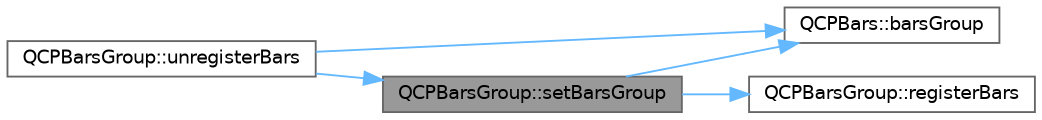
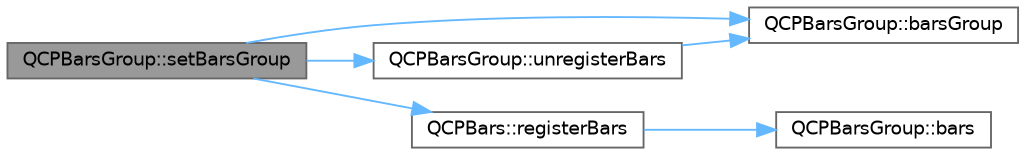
  digraph {
    rankdir=LR
    node [color=grey40 fillcolor=white fontname=Helvetica fontsize=10 shape=box style=filled]
    edge [color=steelblue1 fontname=Helvetica fontsize=10 labelfontname=Helvetica labelfontsize=10 style=solid]
    n1 [color=gray40 fillcolor=grey60 fontcolor=black height=0.2 label="QCPBarsGroup::setBarsGroup" width=0.4]
-   n2 [height=0.2 label="QCPBars::barsGroup" width=0.4]
-   n3 [height=0.2 label="QCPBarsGroup::registerBars" width=0.4]
+   n2 [height=0.2 label="QCPBarsGroup::barsGroup" width=0.4]
+   n3 [height=0.2 label="QCPBars::registerBars" width=0.4]
    n4 [height=0.2 label="QCPBarsGroup::unregisterBars" width=0.4]
+   n5 [height=0.2 label="QCPBarsGroup::bars" width=0.4]
    n1 -> n2
    n1 -> n3
-   n4 -> n1
+   n1 -> n4
+   n3 -> n5
    n4 -> n2
  }
